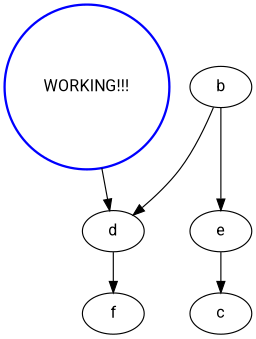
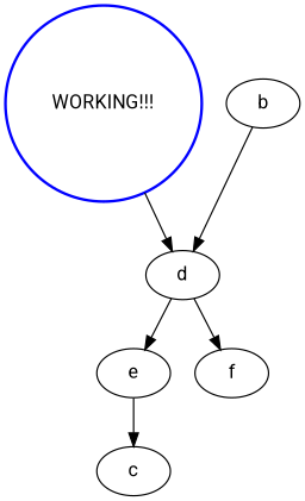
  digraph {
    fontname=Roboto
    node [fontname=Roboto]
    edge [fontname=Roboto]
    n1 [color=blue height=2 label="WORKING!!!" style=bold width=2]
    d
    b
    e
    f
    c
    n1 -> d
-   b -> e
+   d -> e
    d -> f
    b -> d
    e -> c
  }
